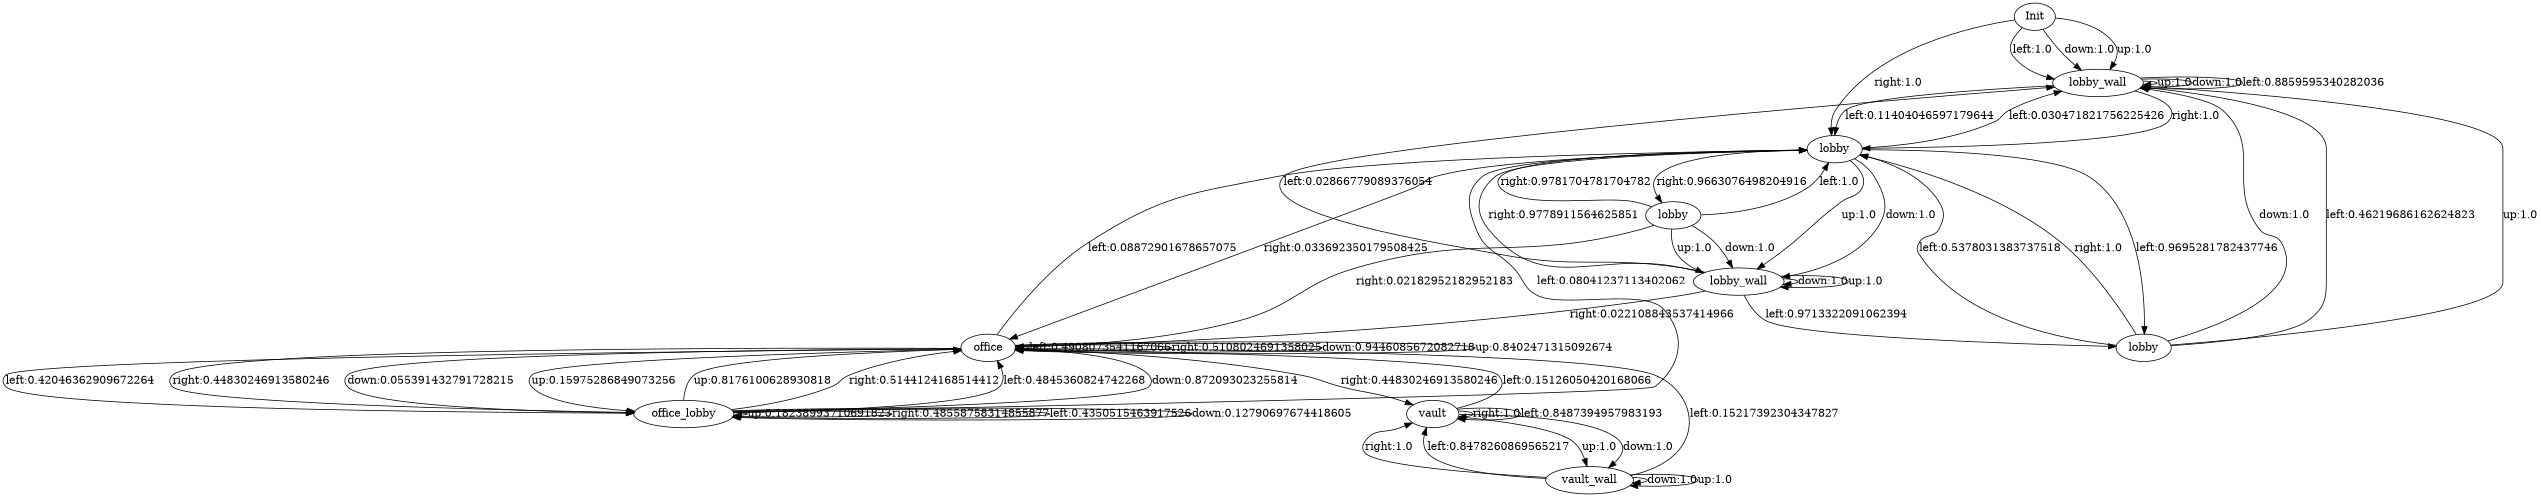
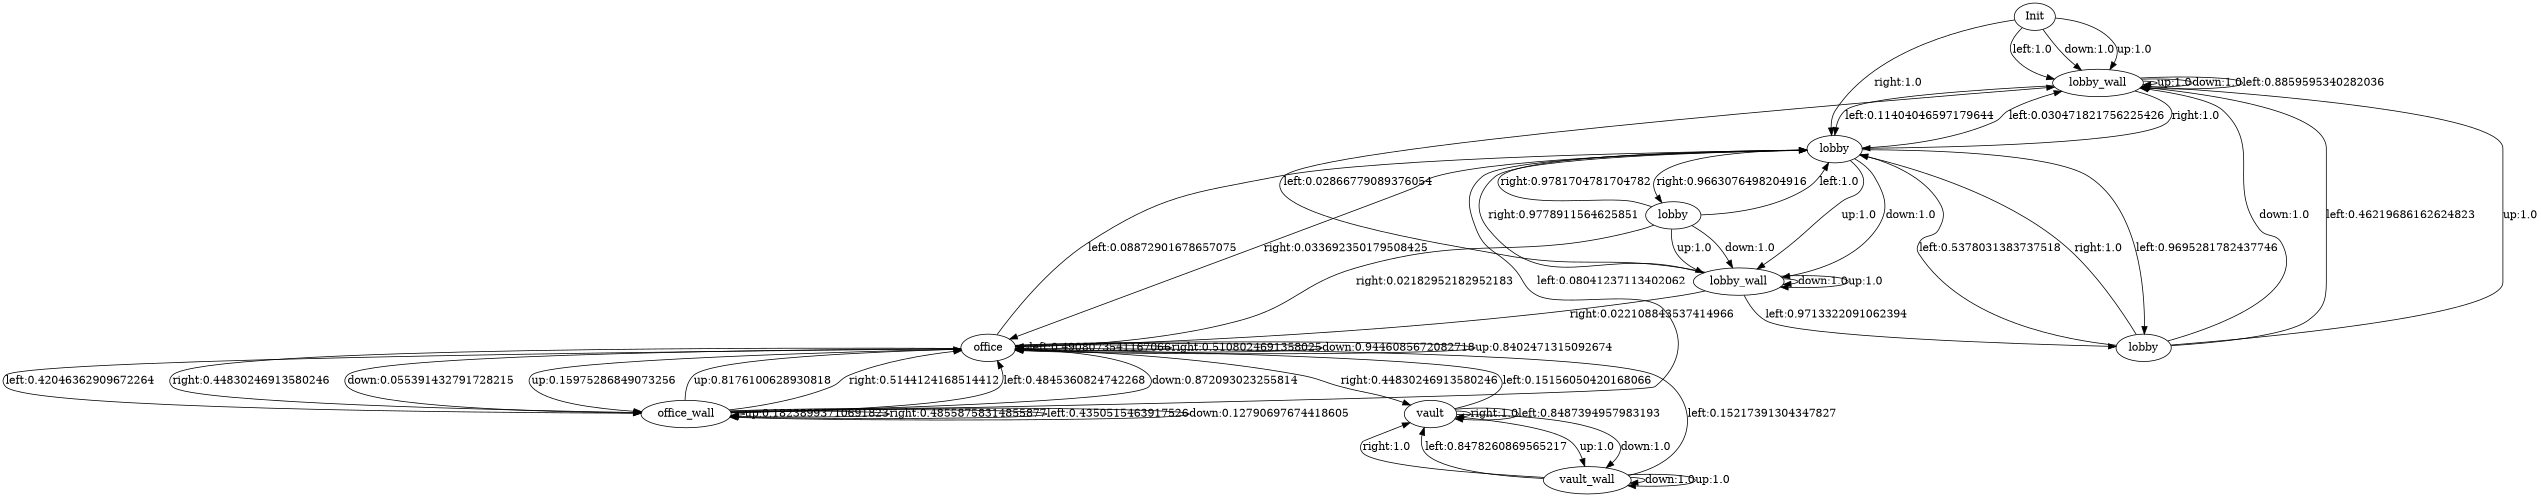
  digraph {
    n1 [label=Init]
    n2 [label=lobby_wall]
    n3 [label=lobby]
    n4 [label=lobby_wall]
    n5 [label=lobby]
    n6 [label=lobby]
    n7 [label=office]
-   n8 [label=office_lobby]
+   n8 [label=office_wall]
    n9 [label=vault]
    n10 [label=vault_wall]
    n1 -> n2 [label="down:1.0"]
    n1 -> n2 [label="up:1.0"]
    n1 -> n2 [label="left:1.0"]
    n1 -> n3 [label="right:1.0"]
    n2 -> n2 [label="up:1.0"]
    n2 -> n2 [label="down:1.0"]
    n2 -> n2 [label="left:0.8859595340282036"]
    n2 -> n3 [label="right:1.0"]
    n2 -> n3 [label="left:0.11404046597179644"]
    n3 -> n2 [label="left:0.030471821756225426"]
    n3 -> n4 [label="up:1.0"]
    n3 -> n4 [label="down:1.0"]
    n3 -> n5 [label="left:0.9695281782437746"]
    n3 -> n6 [label="right:0.9663076498204916"]
    n3 -> n7 [label="right:0.033692350179508425"]
    n4 -> n2 [label="left:0.02866779089376054"]
    n4 -> n3 [label="right:0.9778911564625851"]
    n4 -> n4 [label="down:1.0"]
    n4 -> n4 [label="up:1.0"]
    n4 -> n5 [label="left:0.9713322091062394"]
    n4 -> n7 [label="right:0.022108843537414966"]
    n5 -> n2 [label="left:0.46219686162624823"]
    n5 -> n2 [label="up:1.0"]
    n5 -> n2 [label="down:1.0"]
    n5 -> n3 [label="left:0.5378031383737518"]
    n5 -> n3 [label="right:1.0"]
    n6 -> n3 [label="left:1.0"]
    n6 -> n3 [label="right:0.9781704781704782"]
    n6 -> n4 [label="down:1.0"]
    n6 -> n4 [label="up:1.0"]
    n6 -> n7 [label="right:0.02182952182952183"]
    n7 -> n3 [label="left:0.08872901678657075"]
    n7 -> n7 [label="left:0.4908073541167066"]
    n7 -> n7 [label="right:0.5108024691358025"]
    n7 -> n7 [label="down:0.9446085672082718"]
    n7 -> n7 [label="up:0.8402471315092674"]
    n7 -> n8 [label="left:0.42046362909672264"]
    n7 -> n8 [label="right:0.44830246913580246"]
    n7 -> n8 [label="down:0.055391432791728215"]
    n7 -> n8 [label="up:0.15975286849073256"]
    n7 -> n9 [label="right:0.44830246913580246"]
    n8 -> n3 [label="left:0.08041237113402062"]
    n8 -> n7 [label="up:0.8176100628930818"]
    n8 -> n7 [label="right:0.5144124168514412"]
    n8 -> n7 [label="left:0.4845360824742268"]
    n8 -> n7 [label="down:0.872093023255814"]
    n8 -> n8 [label="up:0.18238993710691823"]
    n8 -> n8 [label="right:0.48558758314855877"]
    n8 -> n8 [label="left:0.4350515463917526"]
    n8 -> n8 [label="down:0.12790697674418605"]
-   n9 -> n7 [label="left:0.15126050420168066"]
+   n9 -> n7 [label="left:0.15156050420168066"]
    n9 -> n9 [label="right:1.0"]
    n9 -> n9 [label="left:0.8487394957983193"]
    n9 -> n10 [label="up:1.0"]
    n9 -> n10 [label="down:1.0"]
-   n10 -> n7 [label="left:0.15217392304347827"]
+   n10 -> n7 [label="left:0.15217391304347827"]
    n10 -> n9 [label="right:1.0"]
    n10 -> n9 [label="left:0.8478260869565217"]
    n10 -> n10 [label="down:1.0"]
    n10 -> n10 [label="up:1.0"]
  }
